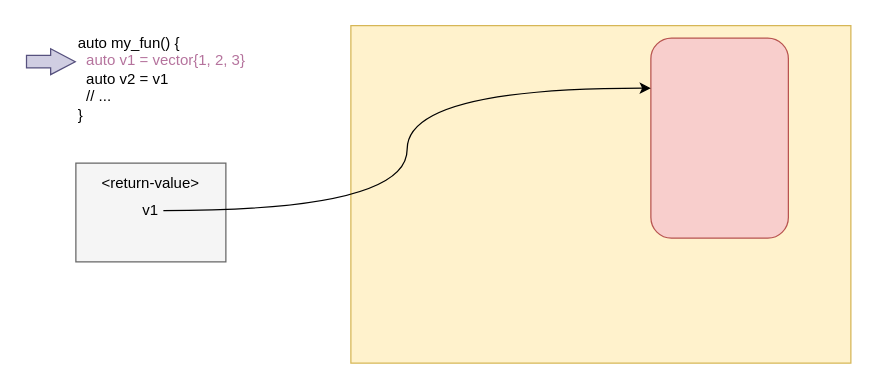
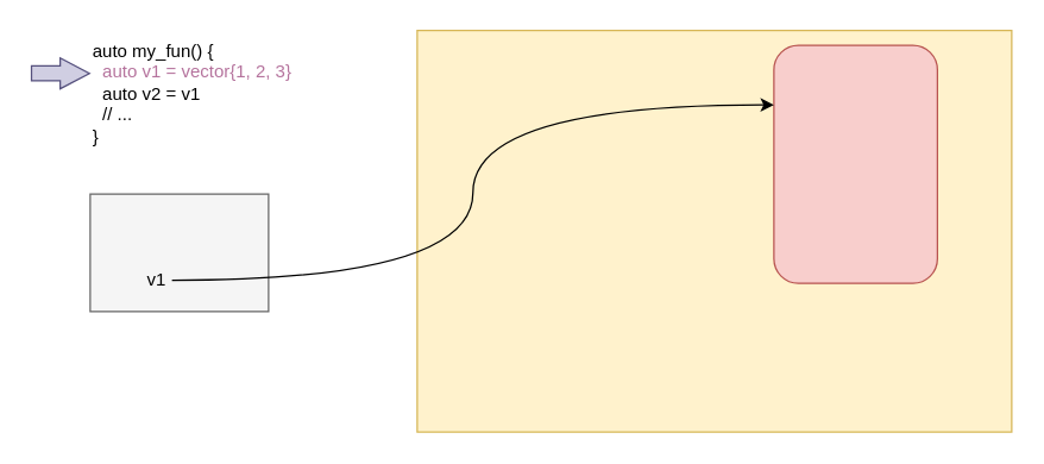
  <mxCell id="0" />
  <mxCell id="1" parent="0" />
  <mxCell id="2" value="" style="rounded=0;whiteSpace=wrap;html=1;fillColor=#f5f5f5;fontColor=#333333;strokeColor=#666666;" vertex="1" parent="1"><mxGeometry x="60" y="130" width="120" height="79" as="geometry" /></mxCell>
  <mxCell id="3" value="" style="rounded=0;whiteSpace=wrap;html=1;fillColor=#fff2cc;strokeColor=#d6b656;" vertex="1" parent="1"><mxGeometry x="280" y="20" width="400" height="270" as="geometry" /></mxCell>
  <mxCell id="4" value="" style="rounded=1;whiteSpace=wrap;html=1;fillColor=#f8cecc;strokeColor=#b85450;" vertex="1" parent="1"><mxGeometry x="520" y="30" width="110" height="160" as="geometry" /></mxCell>
  <mxCell id="5" style="edgeStyle=orthogonalEdgeStyle;rounded=0;orthogonalLoop=1;jettySize=auto;html=1;entryX=0;entryY=0.25;entryDx=0;entryDy=0;curved=1;" edge="1" parent="1" source="6" target="4"><mxGeometry relative="1" as="geometry" /></mxCell>
- <mxCell id="6" value="v1" style="text;html=1;strokeColor=none;fillColor=none;align=center;verticalAlign=middle;whiteSpace=wrap;rounded=0;" vertex="1" parent="1"><mxGeometry x="110" y="158" width="20" height="20" as="geometry" /></mxCell>
- <mxCell id="7" value="&amp;lt;return-value&amp;gt;" style="text;html=1;strokeColor=none;fillColor=none;align=center;verticalAlign=middle;whiteSpace=wrap;rounded=0;" vertex="1" parent="1"><mxGeometry x="60" y="136" width="120" height="20" as="geometry" /></mxCell>
+ <mxCell id="6" value="v1" style="text;html=1;strokeColor=none;fillColor=none;align=center;verticalAlign=middle;whiteSpace=wrap;rounded=0;" vertex="1" parent="1"><mxGeometry x="95" y="178" width="20" height="20" as="geometry" /></mxCell>
  <mxCell id="8" value="auto my_fun() {&lt;br&gt;&amp;nbsp; &lt;font color=&quot;#b5739d&quot;&gt;auto v1 = vector{1, 2, 3}&lt;/font&gt;&lt;br&gt;&amp;nbsp; auto v2 = v1&lt;br&gt;&amp;nbsp; // ...&lt;br&gt;}" style="text;html=1;strokeColor=none;fillColor=none;align=left;verticalAlign=top;whiteSpace=wrap;rounded=0;labelPosition=center;verticalLabelPosition=middle;" vertex="1" parent="1"><mxGeometry x="60" y="20" width="150" height="110" as="geometry" /></mxCell>
  <mxCell id="9" value="" style="shape=flexArrow;endArrow=classic;html=1;rounded=0;curved=1;endWidth=9.722;endSize=6.228;fillColor=#d0cee2;strokeColor=#56517e;" edge="1" parent="1"><mxGeometry width="50" height="50" relative="1" as="geometry"><mxPoint x="20" y="48.86" as="sourcePoint" /><mxPoint x="60" y="48.86" as="targetPoint" /></mxGeometry></mxCell>
